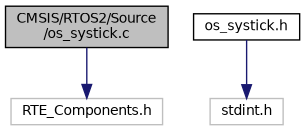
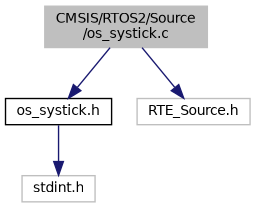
  digraph {
    node [color=black fillcolor=white fontname=Helvetica fontsize=10 shape=record style=filled]
    edge [color=midnightblue fontname=Helvetica fontsize=10 labelfontname=Helvetica labelfontsize=10 style=solid]
-   n1 [fillcolor=grey75 fontcolor=black height=0.2 label="CMSIS/RTOS2/Source\l/os_systick.c" width=0.4]
+   n1 [color=grey75 fillcolor=grey75 fontcolor=black height=0.2 label="CMSIS/RTOS2/Source\l/os_systick.c" width=0.4]
    n2 [height=0.2 label="os_systick.h" width=0.4]
-   n3 [color=grey75 height=0.2 label="RTE_Components.h" width=0.4]
+   n3 [color=grey75 height=0.2 label="RTE_Source.h" width=0.4]
    n4 [color=grey75 height=0.2 label="stdint.h" width=0.4]
+   n1 -> n2
    n1 -> n3
    n2 -> n4
  }
